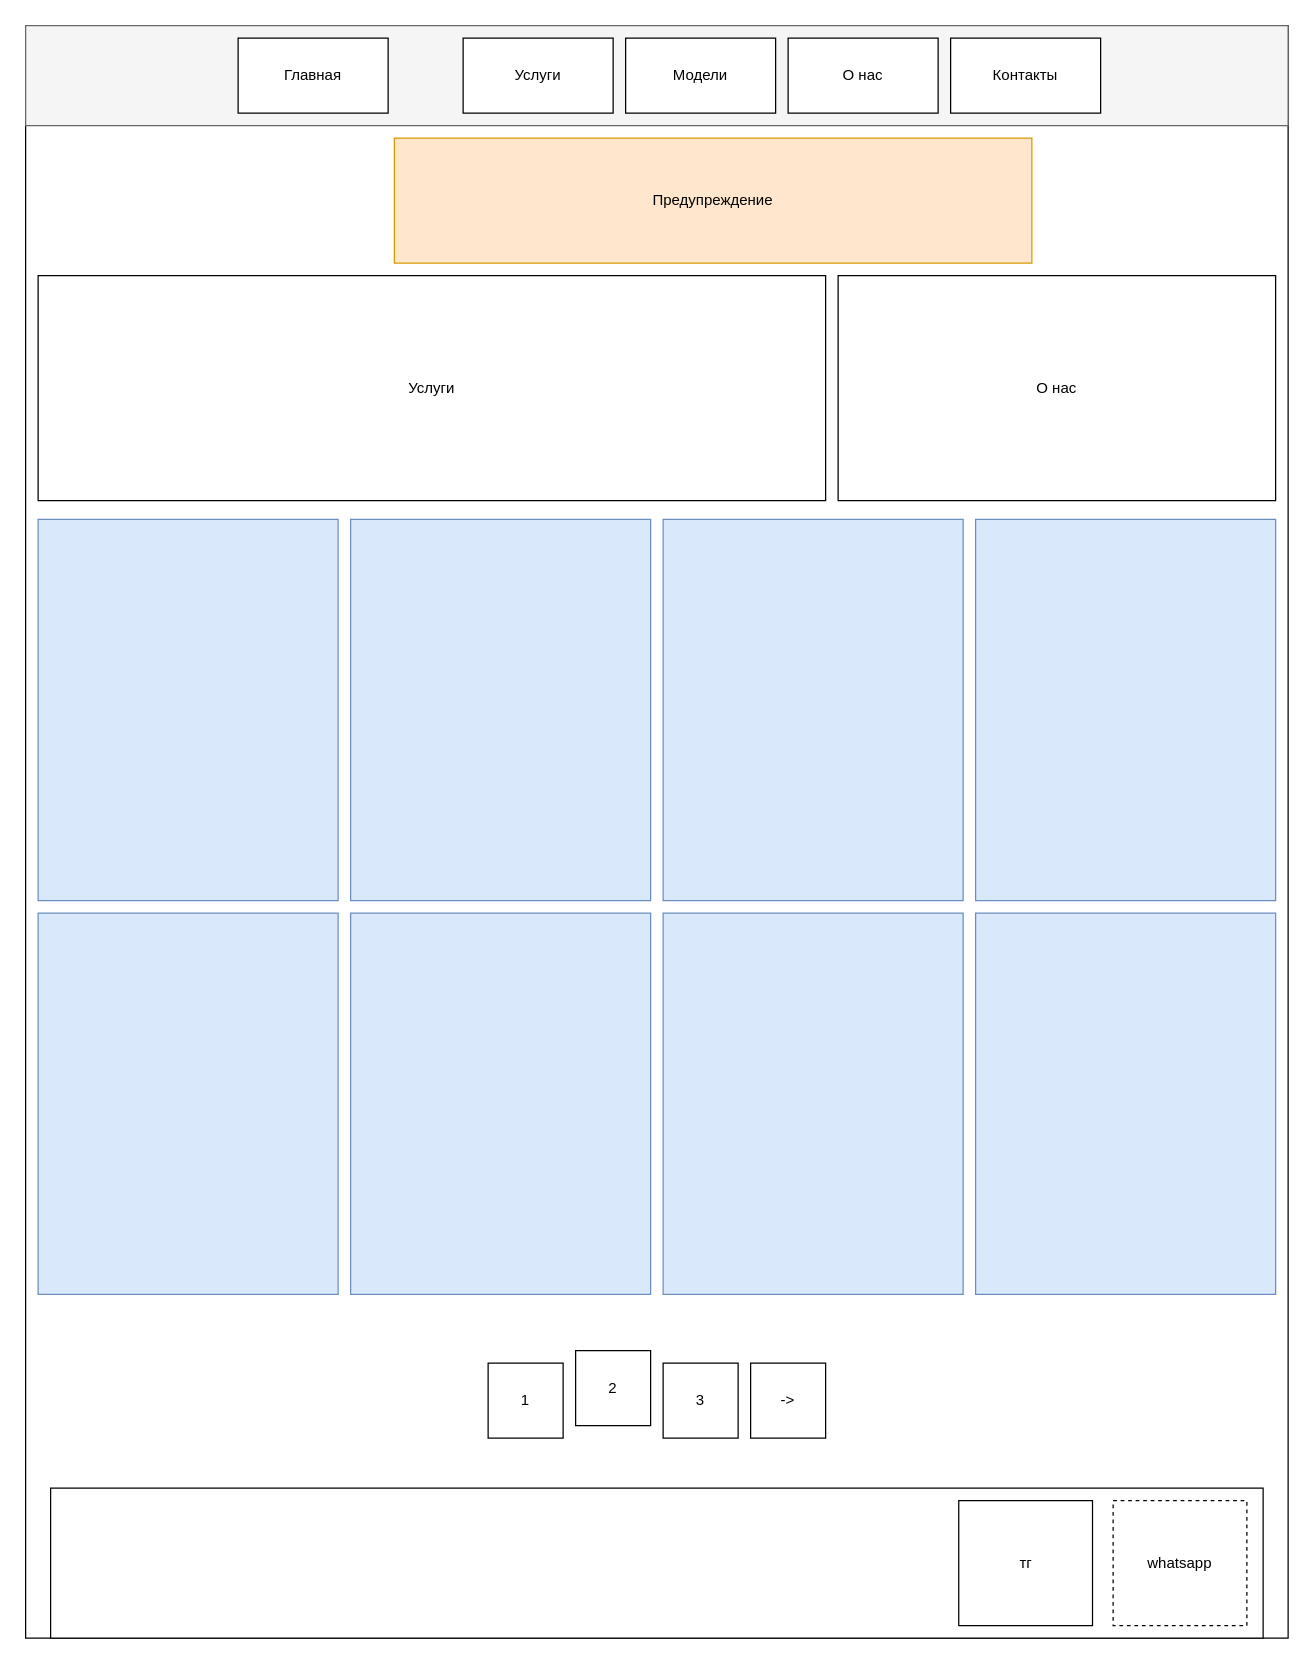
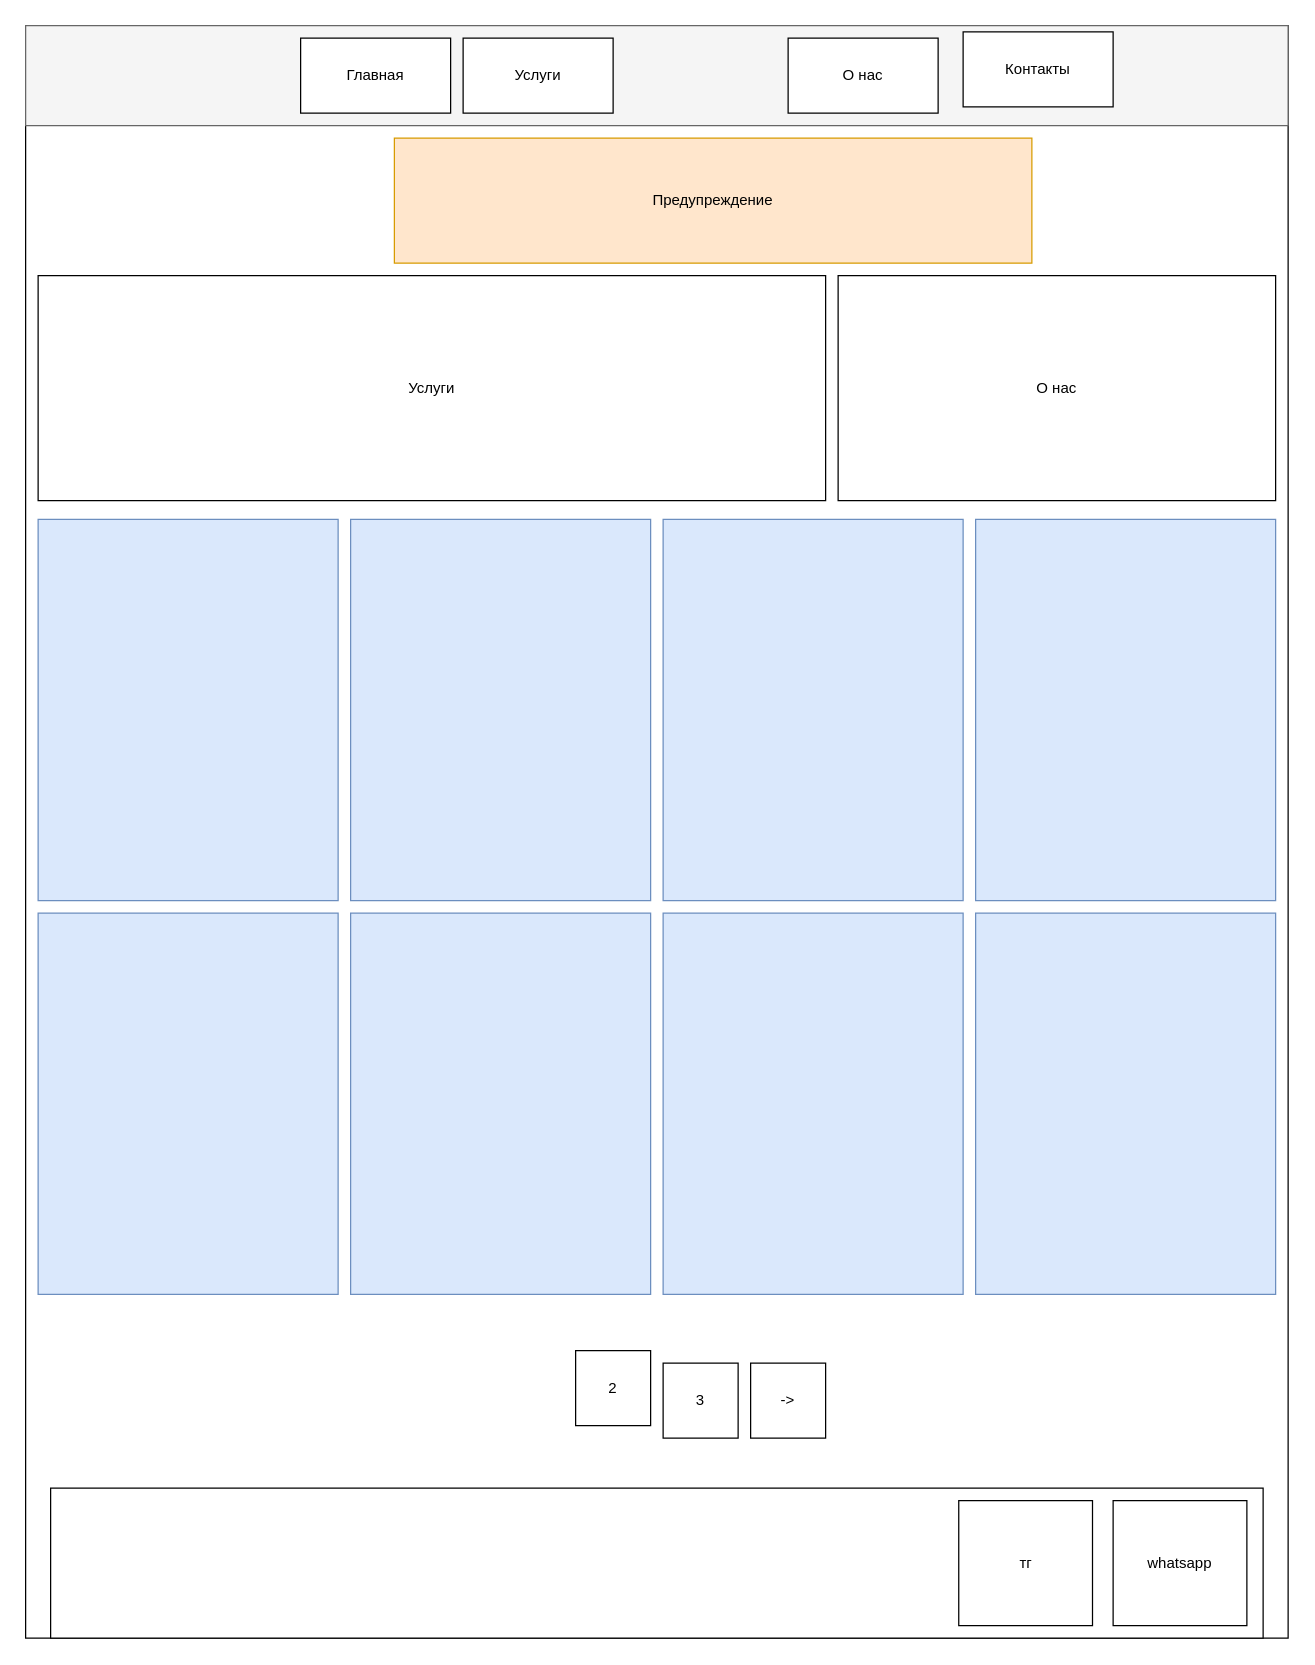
  <mxCell id="0" />
  <mxCell id="1" parent="0" />
  <mxCell id="2" value="" style="rounded=0;whiteSpace=wrap;html=1;" vertex="1" parent="1"><mxGeometry x="20" y="20" width="1010" height="1290" as="geometry" /></mxCell>
  <mxCell id="3" value="" style="rounded=0;whiteSpace=wrap;html=1;fillColor=#f5f5f5;fontColor=#333333;strokeColor=#666666;" vertex="1" parent="1"><mxGeometry x="20" y="20" width="1010" height="80" as="geometry" /></mxCell>
- <mxCell id="4" value="Главная" style="rounded=0;whiteSpace=wrap;html=1;" vertex="1" parent="1"><mxGeometry x="190" y="30" width="120" height="60" as="geometry" /></mxCell>
+ <mxCell id="4" value="Главная" style="rounded=0;whiteSpace=wrap;html=1;" vertex="1" parent="1"><mxGeometry x="240" y="30" width="120" height="60" as="geometry" /></mxCell>
  <mxCell id="5" value="Услуги" style="rounded=0;whiteSpace=wrap;html=1;" vertex="1" parent="1"><mxGeometry x="370" y="30" width="120" height="60" as="geometry" /></mxCell>
- <mxCell id="6" value="Модели" style="rounded=0;whiteSpace=wrap;html=1;" vertex="1" parent="1"><mxGeometry x="500" y="30" width="120" height="60" as="geometry" /></mxCell>
  <mxCell id="7" value="О нас" style="rounded=0;whiteSpace=wrap;html=1;" vertex="1" parent="1"><mxGeometry x="630" y="30" width="120" height="60" as="geometry" /></mxCell>
- <mxCell id="8" value="Контакты" style="rounded=0;whiteSpace=wrap;html=1;" vertex="1" parent="1"><mxGeometry x="760" y="30" width="120" height="60" as="geometry" /></mxCell>
+ <mxCell id="8" value="Контакты" style="rounded=0;whiteSpace=wrap;html=1;" vertex="1" parent="1"><mxGeometry x="770" y="25" width="120" height="60" as="geometry" /></mxCell>
  <mxCell id="9" value="Предупреждение" style="rounded=0;whiteSpace=wrap;html=1;fillColor=#ffe6cc;strokeColor=#d79b00;" vertex="1" parent="1"><mxGeometry x="315" y="110" width="510" height="100" as="geometry" /></mxCell>
  <mxCell id="10" value="" style="rounded=0;whiteSpace=wrap;html=1;fillColor=#dae8fc;strokeColor=#6c8ebf;" vertex="1" parent="1"><mxGeometry x="30" y="415" width="240" height="305" as="geometry" /></mxCell>
  <mxCell id="11" value="" style="rounded=0;whiteSpace=wrap;html=1;fillColor=#dae8fc;strokeColor=#6c8ebf;" vertex="1" parent="1"><mxGeometry x="280" y="415" width="240" height="305" as="geometry" /></mxCell>
  <mxCell id="12" value="" style="rounded=0;whiteSpace=wrap;html=1;fillColor=#dae8fc;strokeColor=#6c8ebf;" vertex="1" parent="1"><mxGeometry x="530" y="415" width="240" height="305" as="geometry" /></mxCell>
  <mxCell id="13" value="" style="rounded=0;whiteSpace=wrap;html=1;fillColor=#dae8fc;strokeColor=#6c8ebf;" vertex="1" parent="1"><mxGeometry x="780" y="415" width="240" height="305" as="geometry" /></mxCell>
  <mxCell id="14" value="" style="rounded=0;whiteSpace=wrap;html=1;fillColor=#dae8fc;strokeColor=#6c8ebf;" vertex="1" parent="1"><mxGeometry x="30" y="730" width="240" height="305" as="geometry" /></mxCell>
  <mxCell id="15" value="" style="rounded=0;whiteSpace=wrap;html=1;fillColor=#dae8fc;strokeColor=#6c8ebf;" vertex="1" parent="1"><mxGeometry x="280" y="730" width="240" height="305" as="geometry" /></mxCell>
  <mxCell id="16" value="" style="rounded=0;whiteSpace=wrap;html=1;fillColor=#dae8fc;strokeColor=#6c8ebf;" vertex="1" parent="1"><mxGeometry x="530" y="730" width="240" height="305" as="geometry" /></mxCell>
  <mxCell id="17" value="" style="rounded=0;whiteSpace=wrap;html=1;fillColor=#dae8fc;strokeColor=#6c8ebf;" vertex="1" parent="1"><mxGeometry x="780" y="730" width="240" height="305" as="geometry" /></mxCell>
- <mxCell id="18" value="1" style="rounded=0;whiteSpace=wrap;html=1;" vertex="1" parent="1"><mxGeometry x="390" y="1090" width="60" height="60" as="geometry" /></mxCell>
  <mxCell id="19" value="2" style="rounded=0;whiteSpace=wrap;html=1;" vertex="1" parent="1"><mxGeometry x="460" y="1080" width="60" height="60" as="geometry" /></mxCell>
  <mxCell id="20" value="3&lt;span style=&quot;color: rgba(0, 0, 0, 0); font-family: monospace; font-size: 0px; text-align: start; text-wrap: nowrap;&quot;&gt;%3CmxGraphModel%3E%3Croot%3E%3CmxCell%20id%3D%220%22%2F%3E%3CmxCell%20id%3D%221%22%20parent%3D%220%22%2F%3E%3CmxCell%20id%3D%222%22%20value%3D%222%22%20style%3D%22rounded%3D0%3BwhiteSpace%3Dwrap%3Bhtml%3D1%3B%22%20vertex%3D%221%22%20parent%3D%221%22%3E%3CmxGeometry%20x%3D%22540%22%20y%3D%221230%22%20width%3D%2260%22%20height%3D%2260%22%20as%3D%22geometry%22%2F%3E%3C%2FmxCell%3E%3C%2Froot%3E%3C%2FmxGraphModel%3E&lt;/span&gt;&lt;span style=&quot;color: rgba(0, 0, 0, 0); font-family: monospace; font-size: 0px; text-align: start; text-wrap: nowrap;&quot;&gt;%3CmxGraphModel%3E%3Croot%3E%3CmxCell%20id%3D%220%22%2F%3E%3CmxCell%20id%3D%221%22%20parent%3D%220%22%2F%3E%3CmxCell%20id%3D%222%22%20value%3D%222%22%20style%3D%22rounded%3D0%3BwhiteSpace%3Dwrap%3Bhtml%3D1%3B%22%20vertex%3D%221%22%20parent%3D%221%22%3E%3CmxGeometry%20x%3D%22540%22%20y%3D%221230%22%20width%3D%2260%22%20height%3D%2260%22%20as%3D%22geometry%22%2F%3E%3C%2FmxCell%3E%3C%2Froot%3E%3C%2FmxGraphModel%3E&lt;/span&gt;" style="rounded=0;whiteSpace=wrap;html=1;" vertex="1" parent="1"><mxGeometry x="530" y="1090" width="60" height="60" as="geometry" /></mxCell>
  <mxCell id="21" value="-&amp;gt;" style="rounded=0;whiteSpace=wrap;html=1;" vertex="1" parent="1"><mxGeometry x="600" y="1090" width="60" height="60" as="geometry" /></mxCell>
  <mxCell id="22" value="" style="rounded=0;whiteSpace=wrap;html=1;" vertex="1" parent="1"><mxGeometry x="40" y="1190" width="970" height="120" as="geometry" /></mxCell>
  <mxCell id="23" value="тг&lt;span style=&quot;color: rgba(0, 0, 0, 0); font-family: monospace; font-size: 0px; text-align: start; text-wrap: nowrap;&quot;&gt;%3CmxGraphModel%3E%3Croot%3E%3CmxCell%20id%3D%220%22%2F%3E%3CmxCell%20id%3D%221%22%20parent%3D%220%22%2F%3E%3CmxCell%20id%3D%222%22%20value%3D%22%D0%AD%D1%81%D0%BA%D0%BE%D1%80%D1%82%20%D0%BC%D0%BE%D0%B4%D0%B5%D0%BB%D0%B8%26lt%3Bspan%20style%3D%26quot%3Bcolor%3A%20rgba(0%2C%200%2C%200%2C%200)%3B%20font-family%3A%20monospace%3B%20font-size%3A%200px%3B%20text-align%3A%20start%3B%20text-wrap%3A%20nowrap%3B%26quot%3B%26gt%3B%253CmxGraphModel%253E%253Croot%253E%253CmxCell%2520id%253D%25220%2522%252F%253E%253CmxCell%2520id%253D%25221%2522%2520parent%253D%25220%2522%252F%253E%253CmxCell%2520id%253D%25222%2522%2520value%253D%2522%25D0%2590%25D0%25B3%25D0%25B5%25D0%25BD%25D1%2582%25D1%2581%25D1%2582%25D0%25B2%25D0%25BE%2522%2520style%253D%2522rounded%253D0%253BwhiteSpace%253Dwrap%253Bhtml%253D1%253B%2522%2520vertex%253D%25221%2522%2520parent%253D%25221%2522%253E%253CmxGeometry%2520x%253D%2522220%2522%2520y%253D%25221380%2522%2520width%253D%2522120%2522%2520height%253D%252230%2522%2520as%253D%2522geometry%2522%252F%253E%253C%252FmxCell%253E%253C%252Froot%253E%253C%252FmxGraphModel%253E%26lt%3B%2Fspan%26gt%3B%22%20style%3D%22rounded%3D0%3BwhiteSpace%3Dwrap%3Bhtml%3D1%3B%22%20vertex%3D%221%22%20parent%3D%221%22%3E%3CmxGeometry%20x%3D%22350%22%20y%3D%221380%22%20width%3D%22120%22%20height%3D%2230%22%20as%3D%22geometry%22%2F%3E%3C%2FmxCell%3E%3C%2Froot%3E%3C%2FmxGraphModel%3E&lt;/span&gt;" style="rounded=0;whiteSpace=wrap;html=1;" vertex="1" parent="1"><mxGeometry x="766.5" y="1200" width="107" height="100" as="geometry" /></mxCell>
- <mxCell id="24" value="whatsapp" style="rounded=0;whiteSpace=wrap;html=1;dashed=1;" vertex="1" parent="1"><mxGeometry x="890" y="1200" width="107" height="100" as="geometry" /></mxCell>
+ <mxCell id="24" value="whatsapp" style="rounded=0;whiteSpace=wrap;html=1;" vertex="1" parent="1"><mxGeometry x="890" y="1200" width="107" height="100" as="geometry" /></mxCell>
  <mxCell id="25" value="Услуги" style="rounded=0;whiteSpace=wrap;html=1;" vertex="1" parent="1"><mxGeometry x="30" y="220" width="630" height="180" as="geometry" /></mxCell>
  <mxCell id="26" value="О нас" style="rounded=0;whiteSpace=wrap;html=1;" vertex="1" parent="1"><mxGeometry x="670" y="220" width="350" height="180" as="geometry" /></mxCell>
